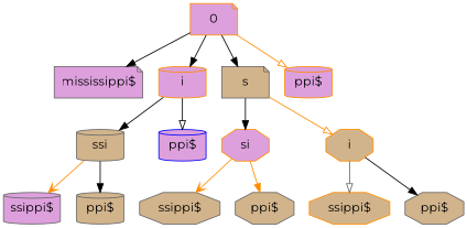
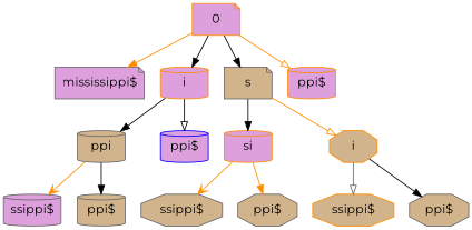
  digraph {
    fontname=Montserrat
    node [color=gray40 fillcolor=tan fontname=Montserrat shape=cylinder style=filled]
    edge [arrowhead=normal color=black fontname=Montserrat]
    n1 [fillcolor=plum label="mississippi$\n" shape=note]
    0 [color=darkorange fillcolor=plum shape=note]
    n3 [color=darkorange fillcolor=plum label=i]
    n4 [label=s shape=note]
    n5 [color=darkorange fillcolor=plum label="ppi$\n"]
-   n6 [label=ssi]
+   n6 [label=ppi]
    n7 [color=blue fillcolor=plum label="ppi$\n"]
-   n8 [color=darkorange fillcolor=plum label=si shape=octagon]
+   n8 [color=darkorange fillcolor=plum label=si]
    n9 [color=darkorange label=i shape=octagon]
    n10 [fillcolor=plum label="ssippi$\n"]
    n11 [label="ppi$\n"]
    n12 [label="ssippi$\n" shape=octagon]
    n13 [label="ppi$\n" shape=octagon]
    n14 [color=darkorange label="ssippi$\n" shape=octagon]
    n15 [label="ppi$\n" shape=octagon]
-   0 -> n1
+   0 -> n1 [color=darkorange]
    0 -> n3
    0 -> n4
    0 -> n5 [arrowhead=onormal color=darkorange]
    n3 -> n6
    n3 -> n7 [arrowhead=onormal]
    n4 -> n8
    n4 -> n9 [arrowhead=onormal color=darkorange]
    n6 -> n10 [arrowhead=vee color=darkorange]
    n6 -> n11
    n8 -> n12 [arrowhead=vee color=darkorange]
    n8 -> n13 [color=darkorange]
    n9 -> n14 [arrowhead=onormal color=gray40]
    n9 -> n15
  }
